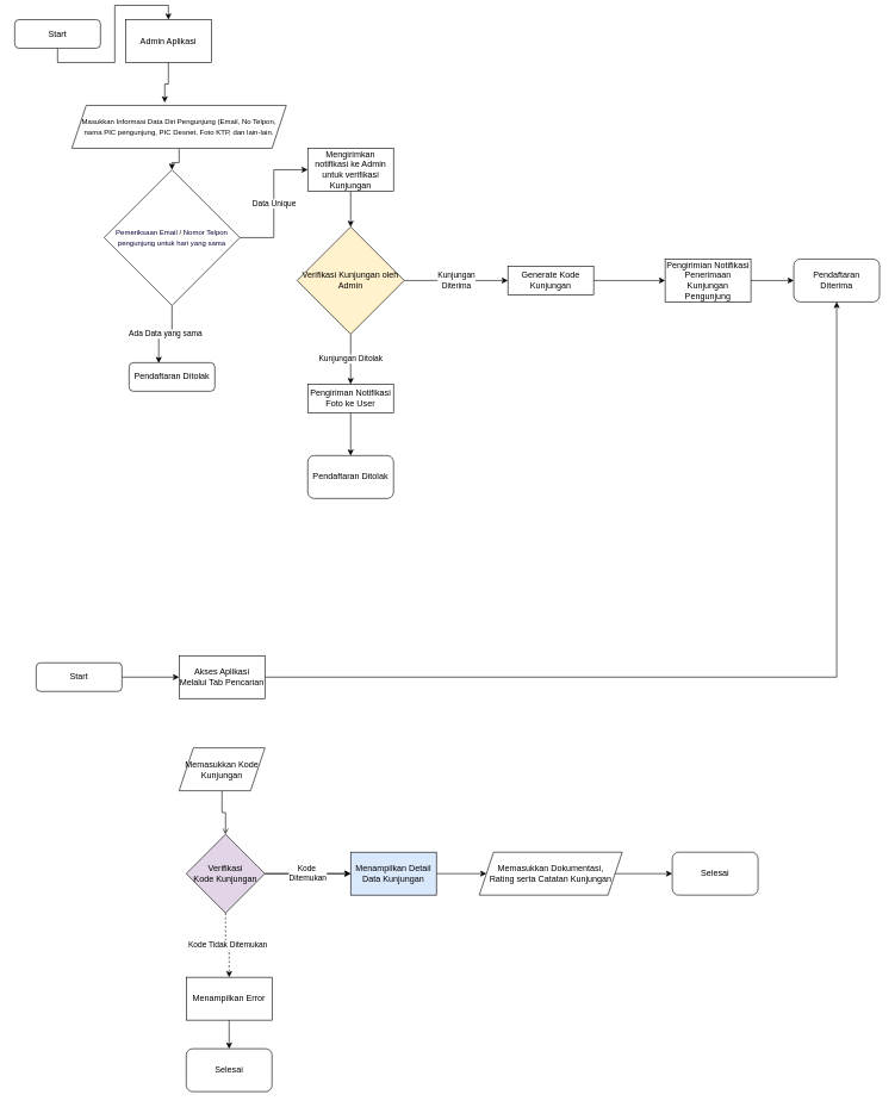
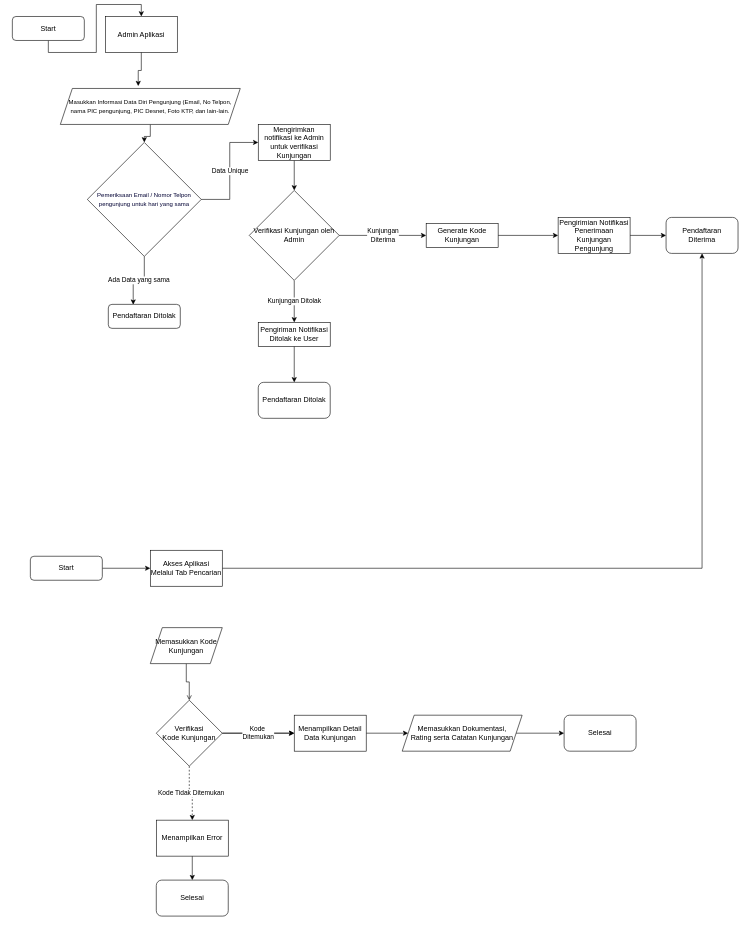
  <mxCell id="0" />
  <mxCell id="1" parent="0" />
  <mxCell id="2" style="edgeStyle=orthogonalEdgeStyle;rounded=0;orthogonalLoop=1;jettySize=auto;html=1;exitX=0.5;exitY=1;exitDx=0;exitDy=0;entryX=0.5;entryY=0;entryDx=0;entryDy=0;" edge="1" parent="1" source="3" target="4"><mxGeometry relative="1" as="geometry" /></mxCell>
  <mxCell id="3" value="Start" style="rounded=1;whiteSpace=wrap;html=1;fontSize=12;glass=0;strokeWidth=1;shadow=0;" parent="1" vertex="1"><mxGeometry x="20" y="20" width="120" height="40" as="geometry" /></mxCell>
  <mxCell id="4" value="Admin Aplikasi" style="rounded=0;whiteSpace=wrap;html=1;" vertex="1" parent="1"><mxGeometry x="175" y="20" width="120" height="60" as="geometry" /></mxCell>
  <mxCell id="5" style="edgeStyle=orthogonalEdgeStyle;rounded=0;orthogonalLoop=1;jettySize=auto;html=1;" edge="1" parent="1" source="6" target="9"><mxGeometry relative="1" as="geometry" /></mxCell>
  <mxCell id="6" value="&lt;font color=&quot;#000000&quot; style=&quot;font-size: 10px;&quot;&gt;Masukkan Informasi Data Diri Pengunjung (Email, No Telpon, nama PIC pengunjung, PIC Desnet, Foto KTP, dan lain-lain.&lt;/font&gt;" style="shape=parallelogram;perimeter=parallelogramPerimeter;whiteSpace=wrap;html=1;fixedSize=1;" vertex="1" parent="1"><mxGeometry x="100" y="140" width="300" height="60" as="geometry" /></mxCell>
  <mxCell id="7" value="Ada Data yang sama" style="edgeStyle=orthogonalEdgeStyle;rounded=0;orthogonalLoop=1;jettySize=auto;html=1;entryX=0.346;entryY=0.012;entryDx=0;entryDy=0;entryPerimeter=0;" edge="1" parent="1" source="9" target="11"><mxGeometry relative="1" as="geometry"><mxPoint x="235" y="650" as="targetPoint" /></mxGeometry></mxCell>
  <mxCell id="8" value="Data Unique" style="edgeStyle=orthogonalEdgeStyle;rounded=0;orthogonalLoop=1;jettySize=auto;html=1;entryX=0;entryY=0.5;entryDx=0;entryDy=0;" edge="1" parent="1" source="9" target="13"><mxGeometry relative="1" as="geometry" /></mxCell>
  <mxCell id="9" value="&lt;font color=&quot;#000033&quot; style=&quot;font-size: 10px;&quot;&gt;Pemeriksaan Email / Nomor Telpon pengunjung untuk hari yang sama&lt;/font&gt;" style="rhombus;whiteSpace=wrap;html=1;" vertex="1" parent="1"><mxGeometry x="145" y="230" width="190" height="190" as="geometry" /></mxCell>
  <mxCell id="10" style="edgeStyle=orthogonalEdgeStyle;rounded=0;orthogonalLoop=1;jettySize=auto;html=1;exitX=0.5;exitY=1;exitDx=0;exitDy=0;entryX=0.433;entryY=-0.067;entryDx=0;entryDy=0;entryPerimeter=0;" edge="1" parent="1" source="4" target="6"><mxGeometry relative="1" as="geometry" /></mxCell>
  <mxCell id="11" value="Pendaftaran Ditolak" style="rounded=1;whiteSpace=wrap;html=1;fontSize=12;glass=0;strokeWidth=1;shadow=0;" vertex="1" parent="1"><mxGeometry x="180" y="500" width="120" height="40" as="geometry" /></mxCell>
  <mxCell id="12" style="edgeStyle=orthogonalEdgeStyle;rounded=0;orthogonalLoop=1;jettySize=auto;html=1;entryX=0.5;entryY=0;entryDx=0;entryDy=0;" edge="1" parent="1" source="13" target="16"><mxGeometry relative="1" as="geometry" /></mxCell>
  <mxCell id="13" value="Mengirimkan notifikasi ke Admin untuk verifikasi Kunjungan" style="rounded=0;whiteSpace=wrap;html=1;" vertex="1" parent="1"><mxGeometry x="430" y="200" width="120" height="60" as="geometry" /></mxCell>
  <mxCell id="14" value="Kunjungan Ditolak" style="edgeStyle=orthogonalEdgeStyle;rounded=0;orthogonalLoop=1;jettySize=auto;html=1;entryX=0.5;entryY=0;entryDx=0;entryDy=0;" edge="1" parent="1" source="16" target="18"><mxGeometry relative="1" as="geometry" /></mxCell>
  <mxCell id="15" value="Kunjungan&lt;br&gt;Diterima" style="edgeStyle=orthogonalEdgeStyle;rounded=0;orthogonalLoop=1;jettySize=auto;html=1;" edge="1" parent="1" source="16" target="21"><mxGeometry relative="1" as="geometry" /></mxCell>
- <mxCell id="16" value="Verifikasi Kunjungan oleh Admin" style="rhombus;whiteSpace=wrap;html=1;fillColor=#fff2cc;" vertex="1" parent="1"><mxGeometry x="415" y="310" width="150" height="150" as="geometry" /></mxCell>
+ <mxCell id="16" value="Verifikasi Kunjungan oleh Admin" style="rhombus;whiteSpace=wrap;html=1;" vertex="1" parent="1"><mxGeometry x="415" y="310" width="150" height="150" as="geometry" /></mxCell>
  <mxCell id="17" style="edgeStyle=orthogonalEdgeStyle;rounded=0;orthogonalLoop=1;jettySize=auto;html=1;entryX=0.5;entryY=0;entryDx=0;entryDy=0;" edge="1" parent="1" source="18" target="19"><mxGeometry relative="1" as="geometry" /></mxCell>
- <mxCell id="18" value="Pengiriman Notifikasi Foto ke User" style="rounded=0;whiteSpace=wrap;html=1;fontSize=12;glass=0;strokeWidth=1;shadow=0;" vertex="1" parent="1"><mxGeometry x="430" y="530" width="120" height="40" as="geometry" /></mxCell>
+ <mxCell id="18" value="Pengiriman Notifikasi Ditolak ke User" style="rounded=0;whiteSpace=wrap;html=1;fontSize=12;glass=0;strokeWidth=1;shadow=0;" vertex="1" parent="1"><mxGeometry x="430" y="530" width="120" height="40" as="geometry" /></mxCell>
  <mxCell id="19" value="Pendaftaran Ditolak" style="rounded=1;whiteSpace=wrap;html=1;" vertex="1" parent="1"><mxGeometry x="430" y="630" width="120" height="60" as="geometry" /></mxCell>
  <mxCell id="20" style="edgeStyle=orthogonalEdgeStyle;rounded=0;orthogonalLoop=1;jettySize=auto;html=1;entryX=0;entryY=0.5;entryDx=0;entryDy=0;" edge="1" parent="1" source="21" target="23"><mxGeometry relative="1" as="geometry" /></mxCell>
  <mxCell id="21" value="Generate Kode Kunjungan" style="rounded=0;whiteSpace=wrap;html=1;fontSize=12;glass=0;strokeWidth=1;shadow=0;" vertex="1" parent="1"><mxGeometry x="710" y="365" width="120" height="40" as="geometry" /></mxCell>
  <mxCell id="22" style="edgeStyle=orthogonalEdgeStyle;rounded=0;orthogonalLoop=1;jettySize=auto;html=1;entryX=0;entryY=0.5;entryDx=0;entryDy=0;" edge="1" parent="1" source="23" target="24"><mxGeometry relative="1" as="geometry" /></mxCell>
  <mxCell id="23" value="Pengirimian Notifikasi Penerimaan Kunjungan Pengunjung" style="rounded=0;whiteSpace=wrap;html=1;" vertex="1" parent="1"><mxGeometry x="930" y="355" width="120" height="60" as="geometry" /></mxCell>
  <mxCell id="24" value="Pendaftaran&lt;br&gt;Diterima" style="rounded=1;whiteSpace=wrap;html=1;" vertex="1" parent="1"><mxGeometry x="1110" y="355" width="120" height="60" as="geometry" /></mxCell>
  <mxCell id="25" style="edgeStyle=orthogonalEdgeStyle;rounded=0;orthogonalLoop=1;jettySize=auto;html=1;entryX=0;entryY=0.5;entryDx=0;entryDy=0;" edge="1" parent="1" source="26" target="28"><mxGeometry relative="1" as="geometry" /></mxCell>
  <mxCell id="26" value="Start" style="rounded=1;whiteSpace=wrap;html=1;fontSize=12;glass=0;strokeWidth=1;shadow=0;" vertex="1" parent="1"><mxGeometry x="50" y="920" width="120" height="40" as="geometry" /></mxCell>
  <mxCell id="27" style="edgeStyle=orthogonalEdgeStyle;rounded=0;orthogonalLoop=1;jettySize=auto;html=1;" edge="1" parent="1" source="28" target="24"><mxGeometry relative="1" as="geometry" /></mxCell>
  <mxCell id="28" value="Akses Aplikasi Melalui Tab Pencarian" style="rounded=0;whiteSpace=wrap;html=1;" vertex="1" parent="1"><mxGeometry x="250" y="910" width="120" height="60" as="geometry" /></mxCell>
  <mxCell id="29" style="edgeStyle=orthogonalEdgeStyle;rounded=0;orthogonalLoop=1;jettySize=auto;html=1;entryX=0.5;entryY=0;entryDx=0;entryDy=0;endArrow=open;" edge="1" parent="1" source="30" target="34"><mxGeometry relative="1" as="geometry" /></mxCell>
  <mxCell id="30" value="Memasukkan Kode Kunjungan" style="shape=parallelogram;perimeter=parallelogramPerimeter;whiteSpace=wrap;html=1;fixedSize=1;" vertex="1" parent="1"><mxGeometry x="250" y="1039" width="120" height="60" as="geometry" /></mxCell>
  <mxCell id="31" value="Kode Tidak Ditemukan" style="edgeStyle=orthogonalEdgeStyle;rounded=0;orthogonalLoop=1;jettySize=auto;html=1;entryX=0.5;entryY=0;entryDx=0;entryDy=0;dashed=1;" edge="1" parent="1" source="34" target="36"><mxGeometry relative="1" as="geometry" /></mxCell>
  <mxCell id="32" style="edgeStyle=orthogonalEdgeStyle;rounded=0;orthogonalLoop=1;jettySize=auto;html=1;entryX=0;entryY=0.5;entryDx=0;entryDy=0;" edge="1" parent="1" source="34" target="39"><mxGeometry relative="1" as="geometry" /></mxCell>
  <mxCell id="33" value="Kode&amp;nbsp;&lt;br&gt;Ditemukan" style="edgeStyle=orthogonalEdgeStyle;rounded=0;orthogonalLoop=1;jettySize=auto;html=1;" edge="1" parent="1" source="34" target="39"><mxGeometry relative="1" as="geometry" /></mxCell>
- <mxCell id="34" value="Verifikasi&lt;br&gt;Kode Kunjungan" style="rhombus;whiteSpace=wrap;html=1;fillColor=#e1d5e7;" vertex="1" parent="1"><mxGeometry x="260" y="1160" width="110" height="110" as="geometry" /></mxCell>
+ <mxCell id="34" value="Verifikasi&lt;br&gt;Kode Kunjungan" style="rhombus;whiteSpace=wrap;html=1;" vertex="1" parent="1"><mxGeometry x="260" y="1160" width="110" height="110" as="geometry" /></mxCell>
  <mxCell id="35" style="edgeStyle=orthogonalEdgeStyle;rounded=0;orthogonalLoop=1;jettySize=auto;html=1;entryX=0.5;entryY=0;entryDx=0;entryDy=0;" edge="1" parent="1" source="36" target="37"><mxGeometry relative="1" as="geometry" /></mxCell>
  <mxCell id="36" value="Menampilkan Error" style="rounded=0;whiteSpace=wrap;html=1;" vertex="1" parent="1"><mxGeometry x="260" y="1360" width="120" height="60" as="geometry" /></mxCell>
  <mxCell id="37" value="Selesai" style="rounded=1;whiteSpace=wrap;html=1;" vertex="1" parent="1"><mxGeometry x="260" y="1460" width="120" height="60" as="geometry" /></mxCell>
  <mxCell id="38" style="edgeStyle=orthogonalEdgeStyle;rounded=0;orthogonalLoop=1;jettySize=auto;html=1;entryX=0;entryY=0.5;entryDx=0;entryDy=0;" edge="1" parent="1" source="39" target="41"><mxGeometry relative="1" as="geometry" /></mxCell>
- <mxCell id="39" value="Menampilkan Detail Data Kunjungan" style="rounded=0;whiteSpace=wrap;html=1;fillColor=#dae8fc;" vertex="1" parent="1"><mxGeometry x="490" y="1185" width="120" height="60" as="geometry" /></mxCell>
+ <mxCell id="39" value="Menampilkan Detail Data Kunjungan" style="rounded=0;whiteSpace=wrap;html=1;" vertex="1" parent="1"><mxGeometry x="490" y="1185" width="120" height="60" as="geometry" /></mxCell>
  <mxCell id="40" style="edgeStyle=orthogonalEdgeStyle;rounded=0;orthogonalLoop=1;jettySize=auto;html=1;" edge="1" parent="1" source="41" target="42"><mxGeometry relative="1" as="geometry" /></mxCell>
  <mxCell id="41" value="Memasukkan Dokumentasi, &lt;br&gt;Rating serta Catatan Kunjungan" style="shape=parallelogram;perimeter=parallelogramPerimeter;whiteSpace=wrap;html=1;fixedSize=1;" vertex="1" parent="1"><mxGeometry x="670" y="1185" width="200" height="60" as="geometry" /></mxCell>
  <mxCell id="42" value="Selesai" style="rounded=1;whiteSpace=wrap;html=1;" vertex="1" parent="1"><mxGeometry x="940" y="1185" width="120" height="60" as="geometry" /></mxCell>
